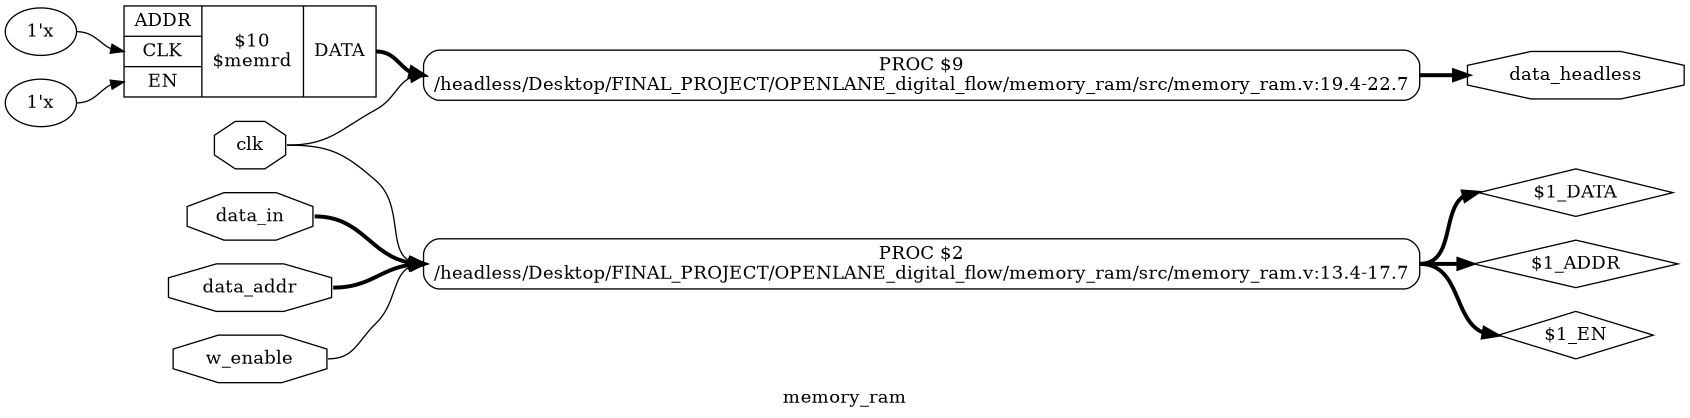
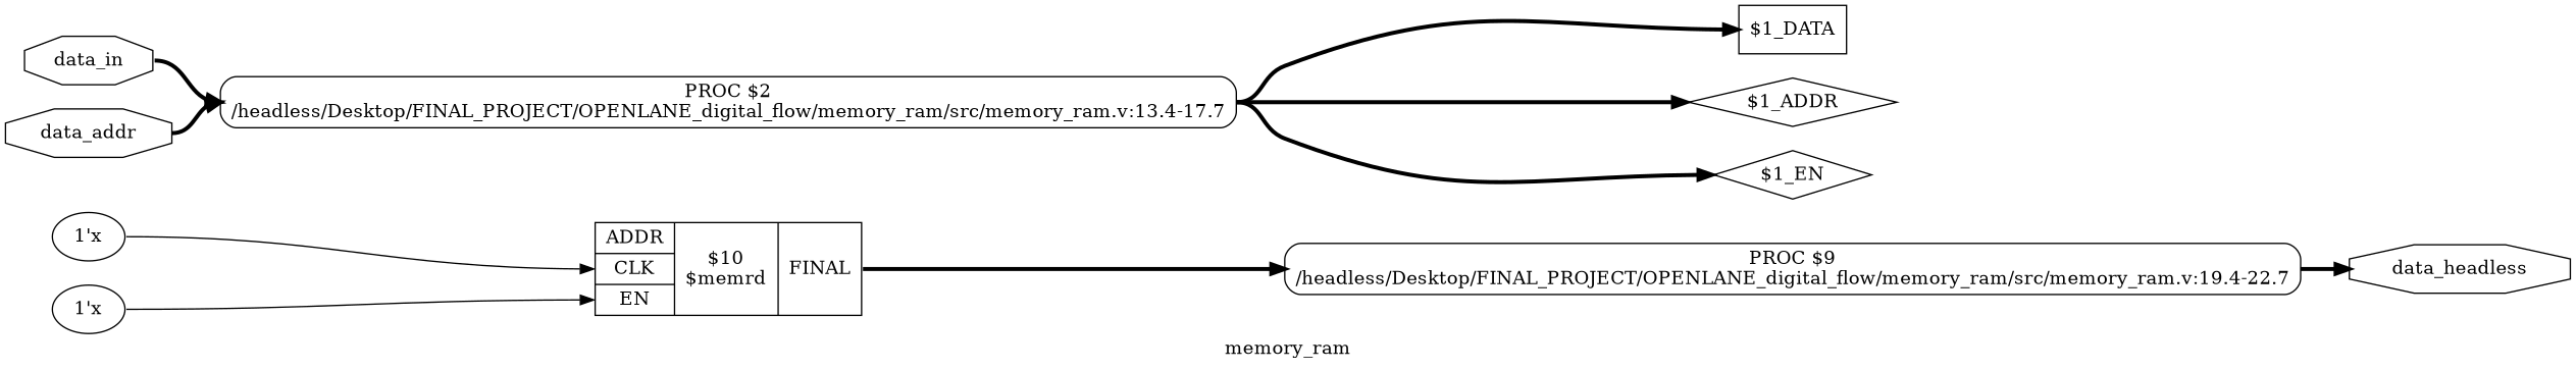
  digraph {
    label=memory_ram
    rankdir=LR
    remincross=true
    node [shape=octagon]
    edge [color=black headport=w style="setlinewidth(3)" tailport=e]
    n1 [color=black fontcolor=black label=data_headless]
    n2 [color=black fontcolor=black label=data_in]
    n3 [label="PROC $2\n/headless/Desktop/FINAL_PROJECT/OPENLANE_digital_flow/memory_ram/src/memory_ram.v:13.4-17.7" shape=box style=rounded]
-   n4 [label="$1_DATA" shape=diamond]
+   n4 [label="$1_DATA" shape=box]
    n5 [label="$1_ADDR" shape=diamond]
    n6 [label="$1_EN" shape=diamond]
    n7 [color=black fontcolor=black label=data_addr]
-   n8 [label="{{<p17> ADDR|<p18> CLK|<p19> EN}|$10\n$memrd|{<p20> DATA}}" shape=record]
+   n8 [label="{{<p17> ADDR|<p18> CLK|<p19> EN}|$10\n$memrd|{<p20> FINAL}}" shape=record]
    n9 [label="PROC $9\n/headless/Desktop/FINAL_PROJECT/OPENLANE_digital_flow/memory_ram/src/memory_ram.v:19.4-22.7" shape=box style=rounded]
-   n10 [color=black fontcolor=black label=w_enable]
-   n11 [color=black fontcolor=black label=clk]
    n12 [label="1'x" shape=""]
    n13 [label="1'x" shape=""]
    n2 -> n3
    n3 -> n4
    n3 -> n5
    n3 -> n6
    n7 -> n3
    n8 -> n9 [tailport="p20:e"]
    n9 -> n1
-   n10 -> n3 [style=""]
-   n11 -> n3 [style=""]
-   n11 -> n9 [style=""]
    n12 -> n8 [headport="p19:w" style=""]
    n13 -> n8 [headport="p18:w" style=""]
  }
